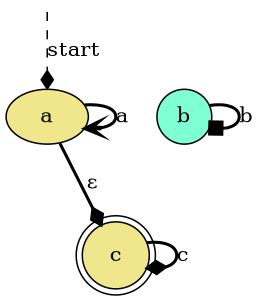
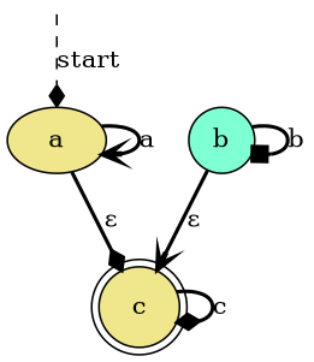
  digraph {
    rankdir=TB
    node [style=filled fillcolor=khaki]
    edge [arrowhead=diamond style=bold]
    __start [shape=point style=invis fillcolor=""]
    a
    c [shape=doublecircle]
    b [fillcolor=aquamarine shape=circle]
    __start -> a [label=start style=dashed]
    a -> a [arrowhead=vee label=a]
    a -> c [label="&epsilon;"]
    c -> c [label=c]
+   b -> c [arrowhead=vee label="&epsilon;"]
    b -> b [arrowhead=box label=b]
  }
